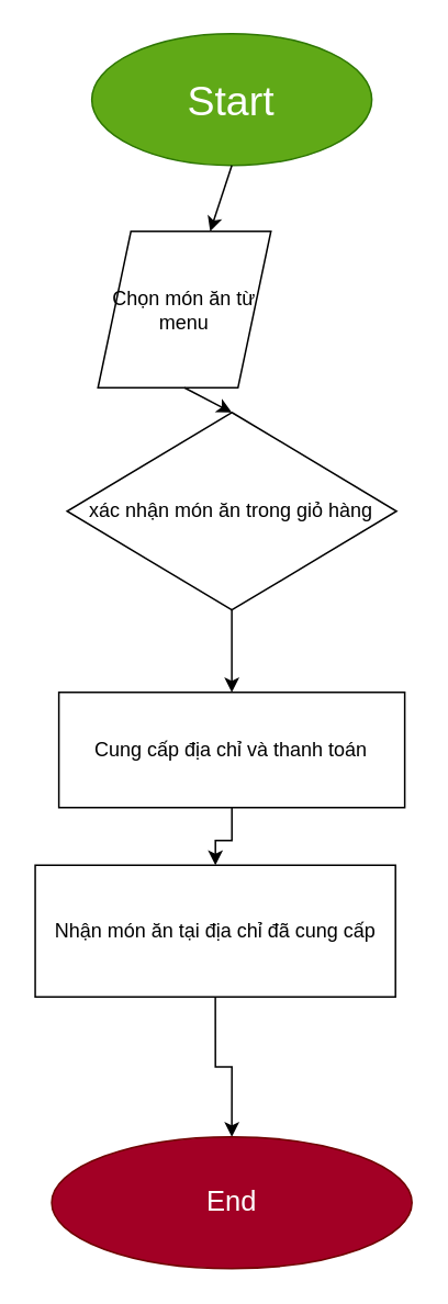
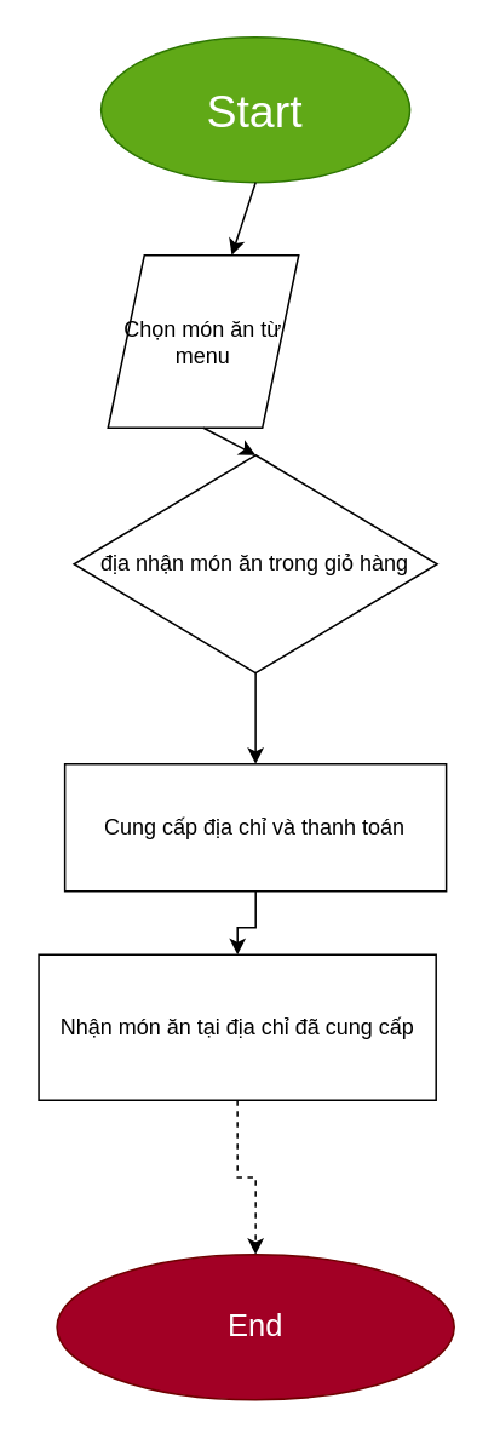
  <mxCell id="0" />
  <mxCell id="1" parent="0" />
  <mxCell id="2" value="&lt;font style=&quot;font-size: 25px;&quot;&gt;Start&lt;/font&gt;" style="ellipse;whiteSpace=wrap;html=1;fillColor=#60a917;fontColor=#ffffff;strokeColor=#2D7600;" vertex="1" parent="1"><mxGeometry x="55.25" y="20" width="170" height="80" as="geometry" /></mxCell>
  <mxCell id="3" value="" style="endArrow=classic;html=1;rounded=0;exitX=0.5;exitY=1;exitDx=0;exitDy=0;" edge="1" parent="1" source="2" target="4"><mxGeometry width="50" height="50" relative="1" as="geometry"><mxPoint x="79" y="90" as="sourcePoint" /><mxPoint x="144" y="150" as="targetPoint" /></mxGeometry></mxCell>
  <mxCell id="4" value="Chọn món ăn từ menu" style="shape=parallelogram;perimeter=parallelogramPerimeter;whiteSpace=wrap;html=1;fixedSize=1;" vertex="1" parent="1"><mxGeometry x="59" y="140" width="105" height="95" as="geometry" /></mxCell>
  <mxCell id="5" style="edgeStyle=orthogonalEdgeStyle;rounded=0;orthogonalLoop=1;jettySize=auto;html=1;exitX=0.5;exitY=1;exitDx=0;exitDy=0;entryX=0.5;entryY=0;entryDx=0;entryDy=0;" edge="1" parent="1" source="6" target="9"><mxGeometry relative="1" as="geometry"><mxPoint x="139" y="420" as="targetPoint" /></mxGeometry></mxCell>
- <mxCell id="6" value="xác nhận món ăn trong giỏ hàng" style="rhombus;whiteSpace=wrap;html=1;" vertex="1" parent="1"><mxGeometry x="40.25" y="250" width="200" height="120" as="geometry" /></mxCell>
+ <mxCell id="6" value="địa nhận món ăn trong giỏ hàng" style="rhombus;whiteSpace=wrap;html=1;" vertex="1" parent="1"><mxGeometry x="40.25" y="250" width="200" height="120" as="geometry" /></mxCell>
  <mxCell id="7" value="" style="endArrow=classic;html=1;rounded=0;exitX=0.5;exitY=1;exitDx=0;exitDy=0;entryX=0.5;entryY=0;entryDx=0;entryDy=0;" edge="1" parent="1" source="4" target="6"><mxGeometry width="50" height="50" relative="1" as="geometry"><mxPoint x="79" y="290" as="sourcePoint" /><mxPoint x="129" y="240" as="targetPoint" /></mxGeometry></mxCell>
  <mxCell id="8" style="edgeStyle=orthogonalEdgeStyle;rounded=0;orthogonalLoop=1;jettySize=auto;html=1;" edge="1" parent="1" source="9" target="11"><mxGeometry relative="1" as="geometry"><mxPoint x="140.25" y="540" as="targetPoint" /></mxGeometry></mxCell>
  <mxCell id="9" value="Cung cấp địa chỉ và thanh toán" style="rounded=0;whiteSpace=wrap;html=1;" vertex="1" parent="1"><mxGeometry x="35.25" y="420" width="210" height="70" as="geometry" /></mxCell>
- <mxCell id="10" style="edgeStyle=orthogonalEdgeStyle;rounded=0;orthogonalLoop=1;jettySize=auto;html=1;exitX=0.5;exitY=1;exitDx=0;exitDy=0;entryX=0.5;entryY=0;entryDx=0;entryDy=0;" edge="1" parent="1" source="11" target="12"><mxGeometry relative="1" as="geometry" /></mxCell>
+ <mxCell id="10" style="edgeStyle=orthogonalEdgeStyle;rounded=0;orthogonalLoop=1;jettySize=auto;html=1;exitX=0.5;exitY=1;exitDx=0;exitDy=0;entryX=0.5;entryY=0;entryDx=0;entryDy=0;dashed=1;" edge="1" parent="1" source="11" target="12"><mxGeometry relative="1" as="geometry" /></mxCell>
  <mxCell id="11" value="Nhận món ăn tại địa chỉ đã cung cấp" style="rounded=0;whiteSpace=wrap;html=1;" vertex="1" parent="1"><mxGeometry x="20.88" y="525" width="218.75" height="80" as="geometry" /></mxCell>
  <mxCell id="12" value="End" style="ellipse;whiteSpace=wrap;html=1;fontSize=17;fillColor=#a20025;fontColor=#ffffff;strokeColor=#6F0000;" vertex="1" parent="1"><mxGeometry x="30.88" y="690" width="218.75" height="80" as="geometry" /></mxCell>
